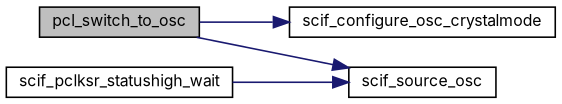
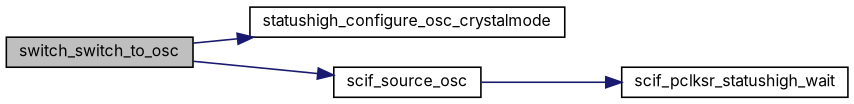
  digraph {
    fontname=Inter
    rankdir=LR
    node [color=black fillcolor=white fontname=Inter fontsize=10 shape=record style=filled]
    edge [color=midnightblue fontname=Inter fontsize=10 labelfontname=FreeSans labelfontsize=10 style=solid]
-   n1 [fillcolor=grey75 fontcolor=black height=0.2 label=pcl_switch_to_osc width=0.4]
-   n2 [height=0.2 label=scif_configure_osc_crystalmode width=0.4]
+   n1 [fillcolor=grey75 fontcolor=black height=0.2 label=switch_switch_to_osc width=0.4]
+   n2 [height=0.2 label=statushigh_configure_osc_crystalmode width=0.4]
    n3 [height=0.2 label=scif_source_osc width=0.4]
    n4 [height=0.2 label=scif_pclksr_statushigh_wait width=0.4]
    n1 -> n2
    n1 -> n3
-   n4 -> n3
+   n3 -> n4
  }
